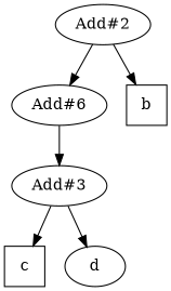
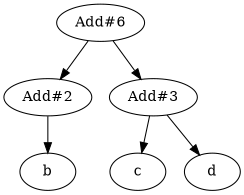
  digraph {
    n1 [label="Add#6"]
    n2 [label="Add#2"]
    n3 [label="Add#3"]
-   b [shape=square]
-   c [shape=square]
+   b [shape=ellipse]
+   c [shape=ellipse]
    d [shape=ellipse]
-   n2 -> n1
+   n1 -> n2
    n1 -> n3
    n2 -> b
    n3 -> c
    n3 -> d
  }
